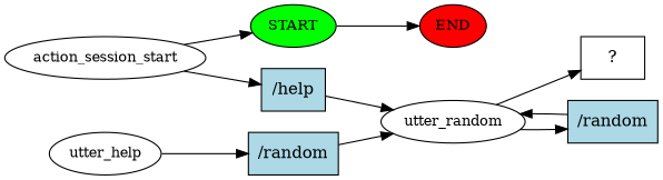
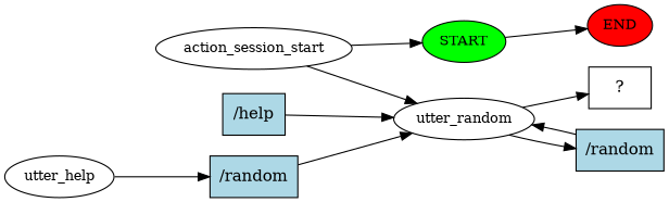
  digraph {
    rankdir=LR
    node [fontsize=12 style=filled]
    n1 [fillcolor=green label=START]
    n2 [fillcolor=red label=END]
    n3 [label=action_session_start style=""]
    n4 [fillcolor=lightblue label="/help" shape=rect fontsize=""]
    n5 [label=utter_random style=""]
    n6 [label=utter_help style=""]
    n7 [fillcolor=lightblue label="/random" shape=rect fontsize=""]
    n8 [label="  ?  " shape=rect fontsize="" style=""]
    n9 [fillcolor=lightblue label="/random" shape=rect fontsize=""]
    n1 -> n2
    n3 -> n1
-   n3 -> n4
+   n3 -> n5
    n4 -> n5
    n5 -> n8
    n5 -> n9
    n6 -> n7
    n7 -> n5
    n9 -> n5
  }
